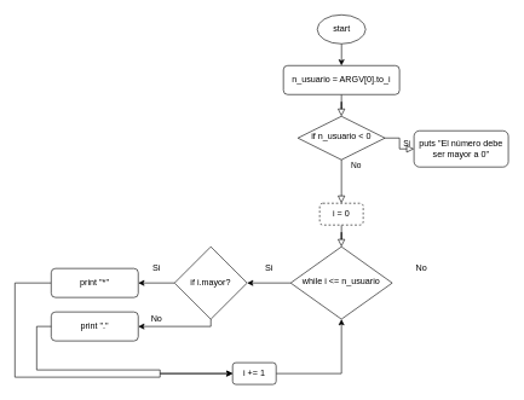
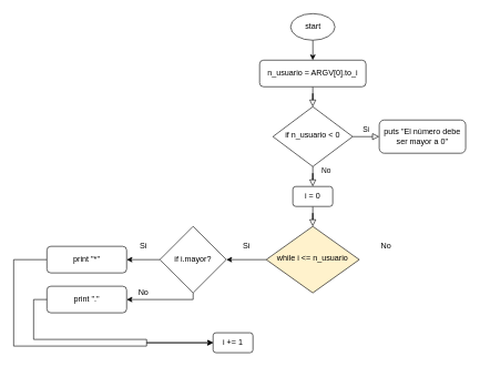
  <mxCell id="0" />
  <mxCell id="1" parent="0" />
  <mxCell id="2" value="" style="rounded=0;html=1;jettySize=auto;orthogonalLoop=1;fontSize=11;endArrow=block;endFill=0;endSize=8;strokeWidth=1;shadow=0;labelBackgroundColor=none;edgeStyle=orthogonalEdgeStyle;" parent="1" source="3" target="6" edge="1"><mxGeometry relative="1" as="geometry" /></mxCell>
  <mxCell id="3" value="&lt;p&gt;n_usuario = ARGV[0].to_i&lt;/p&gt;" style="rounded=1;whiteSpace=wrap;html=1;fontSize=12;glass=0;strokeWidth=1;shadow=0;fillColor=#FFFFFF;" parent="1" vertex="1"><mxGeometry x="390" y="90" width="160" height="40" as="geometry" /></mxCell>
  <mxCell id="4" value="" style="rounded=0;html=1;jettySize=auto;orthogonalLoop=1;fontSize=11;endArrow=block;endFill=0;endSize=8;strokeWidth=1;shadow=0;labelBackgroundColor=none;edgeStyle=orthogonalEdgeStyle;" parent="1" source="22" target="9" edge="1"><mxGeometry x="0.6" y="80" relative="1" as="geometry"><mxPoint as="offset" /></mxGeometry></mxCell>
  <mxCell id="5" value="Si" style="edgeStyle=orthogonalEdgeStyle;rounded=0;html=1;jettySize=auto;orthogonalLoop=1;fontSize=11;endArrow=block;endFill=0;endSize=8;strokeWidth=1;shadow=0;labelBackgroundColor=none;" parent="1" source="6" target="7" edge="1"><mxGeometry y="10" relative="1" as="geometry"><mxPoint as="offset" /></mxGeometry></mxCell>
- <mxCell id="6" value="&lt;p&gt;if n_usuario &amp;lt; 0&lt;/p&gt;" style="rhombus;whiteSpace=wrap;html=1;shadow=0;fontFamily=Helvetica;fontSize=12;align=center;strokeWidth=1;spacing=6;spacingTop=-4;" parent="1" vertex="1"><mxGeometry x="410" y="160" width="120" height="60" as="geometry" /></mxCell>
+ <mxCell id="6" value="&lt;p&gt;if n_usuario &amp;lt; 0&lt;/p&gt;" style="rhombus;whiteSpace=wrap;html=1;shadow=0;fontFamily=Helvetica;fontSize=12;align=center;strokeWidth=1;spacing=6;spacingTop=-4;" parent="1" vertex="1"><mxGeometry x="410" y="160" width="120" height="90" as="geometry" /></mxCell>
  <mxCell id="7" value="&lt;p&gt;puts &quot;El número debe ser mayor a 0&quot;&lt;/p&gt;" style="rounded=1;whiteSpace=wrap;html=1;fontSize=12;glass=0;strokeWidth=1;shadow=0;" parent="1" vertex="1"><mxGeometry x="570" y="180" width="130" height="50" as="geometry" /></mxCell>
  <mxCell id="8" style="edgeStyle=orthogonalEdgeStyle;rounded=0;orthogonalLoop=1;jettySize=auto;html=1;entryX=1;entryY=0.5;entryDx=0;entryDy=0;entryPerimeter=0;exitX=0;exitY=0.5;exitDx=0;exitDy=0;" edge="1" parent="1" source="9" target="16"><mxGeometry relative="1" as="geometry"><Array as="points" /></mxGeometry></mxCell>
- <mxCell id="9" value="&lt;p&gt;while i &amp;lt;= n_usuario&lt;/p&gt;" style="rhombus;whiteSpace=wrap;html=1;shadow=0;fontFamily=Helvetica;fontSize=12;align=center;strokeWidth=1;spacing=6;spacingTop=-4;" parent="1" vertex="1"><mxGeometry x="400" y="340" width="140" height="100" as="geometry" /></mxCell>
+ <mxCell id="9" value="&lt;p&gt;while i &amp;lt;= n_usuario&lt;/p&gt;" style="rhombus;whiteSpace=wrap;html=1;shadow=0;fontFamily=Helvetica;fontSize=12;align=center;strokeWidth=1;spacing=6;spacingTop=-4;fillColor=#fff2cc;" parent="1" vertex="1"><mxGeometry x="400" y="340" width="140" height="100" as="geometry" /></mxCell>
  <mxCell id="10" style="edgeStyle=orthogonalEdgeStyle;rounded=0;orthogonalLoop=1;jettySize=auto;html=1;exitX=0;exitY=0.5;exitDx=0;exitDy=0;entryX=0;entryY=0.5;entryDx=0;entryDy=0;" edge="1" parent="1" source="11" target="25"><mxGeometry relative="1" as="geometry"><mxPoint y="520" as="targetPoint" x="250" /><Array as="points"><mxPoint x="20" y="390" /><mxPoint x="20" y="520" /><mxPoint x="220" y="520" /></Array></mxGeometry></mxCell>
  <mxCell id="11" value="&lt;p&gt;print &quot;*&quot;&lt;/p&gt;" style="rounded=1;whiteSpace=wrap;html=1;fontSize=12;glass=0;strokeWidth=1;shadow=0;" parent="1" vertex="1"><mxGeometry x="70" y="370" width="120" height="40" as="geometry" /></mxCell>
  <mxCell id="12" style="edgeStyle=orthogonalEdgeStyle;rounded=0;orthogonalLoop=1;jettySize=auto;html=1;" edge="1" parent="1" source="13" target="3"><mxGeometry relative="1" as="geometry" /></mxCell>
  <mxCell id="13" value="start" style="strokeWidth=1;html=1;shape=mxgraph.flowchart.start_1;whiteSpace=wrap;" vertex="1" parent="1"><mxGeometry x="436.66" y="20" width="66.67" height="40" as="geometry" /></mxCell>
  <mxCell id="14" style="edgeStyle=orthogonalEdgeStyle;rounded=0;orthogonalLoop=1;jettySize=auto;html=1;" edge="1" parent="1" source="16" target="11"><mxGeometry relative="1" as="geometry"><mxPoint x="280" y="540" as="targetPoint" /></mxGeometry></mxCell>
  <mxCell id="15" style="edgeStyle=orthogonalEdgeStyle;rounded=0;orthogonalLoop=1;jettySize=auto;html=1;exitX=0.5;exitY=1;exitDx=0;exitDy=0;exitPerimeter=0;" edge="1" parent="1" source="16" target="18"><mxGeometry relative="1" as="geometry"><Array as="points"><mxPoint x="290" y="450" /></Array></mxGeometry></mxCell>
  <mxCell id="16" value="&lt;p&gt;if i.mayor?&lt;/p&gt;" style="strokeWidth=1;html=1;shape=mxgraph.flowchart.decision;whiteSpace=wrap;fillColor=#FFFFFF;" vertex="1" parent="1"><mxGeometry x="240" y="340" width="100" height="100" as="geometry" /></mxCell>
  <mxCell id="17" value="Si" style="text;html=1;align=center;verticalAlign=middle;resizable=0;points=[];autosize=1;" vertex="1" parent="1"><mxGeometry x="200" y="360" width="30" height="20" as="geometry" /></mxCell>
  <mxCell id="18" value="&lt;p&gt;print &quot;.&quot;&lt;/p&gt;" style="rounded=1;whiteSpace=wrap;html=1;fontSize=12;glass=0;strokeWidth=1;shadow=0;" vertex="1" parent="1"><mxGeometry x="70" y="430" width="120" height="40" as="geometry" /></mxCell>
  <mxCell id="19" value="No" style="text;html=1;align=center;verticalAlign=middle;resizable=0;points=[];autosize=1;" vertex="1" parent="1"><mxGeometry x="200" y="430" width="30" height="20" as="geometry" /></mxCell>
  <mxCell id="20" value="Si" style="text;html=1;align=center;verticalAlign=middle;resizable=0;points=[];autosize=1;" vertex="1" parent="1"><mxGeometry x="355" y="360" width="30" height="20" as="geometry" /></mxCell>
  <mxCell id="21" value="No" style="text;html=1;align=center;verticalAlign=middle;resizable=0;points=[];autosize=1;" vertex="1" parent="1"><mxGeometry x="565" y="360" width="30" height="20" as="geometry" /></mxCell>
- <mxCell id="22" value="&lt;p&gt;i = 0&lt;/p&gt;" style="rounded=1;whiteSpace=wrap;html=1;fontSize=12;glass=0;strokeWidth=1;shadow=0;dashed=1;" vertex="1" parent="1"><mxGeometry x="440" y="280" width="60" height="30" as="geometry" /></mxCell>
+ <mxCell id="22" value="&lt;p&gt;i = 0&lt;/p&gt;" style="rounded=1;whiteSpace=wrap;html=1;fontSize=12;glass=0;strokeWidth=1;shadow=0;" vertex="1" parent="1"><mxGeometry x="440" y="280" width="60" height="30" as="geometry" /></mxCell>
  <mxCell id="23" value="No" style="rounded=0;html=1;jettySize=auto;orthogonalLoop=1;fontSize=11;endArrow=block;endFill=0;endSize=8;strokeWidth=1;shadow=0;labelBackgroundColor=none;edgeStyle=orthogonalEdgeStyle;" edge="1" parent="1" source="6" target="22"><mxGeometry x="-0.778" y="20" relative="1" as="geometry"><mxPoint as="offset" /><mxPoint x="470" y="250" as="sourcePoint" /><mxPoint x="470" y="340" as="targetPoint" /></mxGeometry></mxCell>
- <mxCell id="24" style="edgeStyle=orthogonalEdgeStyle;rounded=0;orthogonalLoop=1;jettySize=auto;html=1;entryX=0.5;entryY=1;entryDx=0;entryDy=0;" edge="1" parent="1" source="25" target="9"><mxGeometry relative="1" as="geometry" /></mxCell>
  <mxCell id="25" value="&lt;p&gt;i += 1&lt;/p&gt;" style="rounded=1;whiteSpace=wrap;html=1;fontSize=12;glass=0;strokeWidth=1;shadow=0;" vertex="1" parent="1"><mxGeometry x="320" y="500" width="60" height="30" as="geometry" /></mxCell>
  <mxCell id="26" style="edgeStyle=orthogonalEdgeStyle;rounded=0;orthogonalLoop=1;jettySize=auto;html=1;entryX=0;entryY=0.5;entryDx=0;entryDy=0;exitX=0;exitY=0.5;exitDx=0;exitDy=0;" edge="1" parent="1" source="18" target="25"><mxGeometry relative="1" as="geometry"><mxPoint x="70" y="450" as="sourcePoint" /><mxPoint x="470" y="440" as="targetPoint" /><Array as="points"><mxPoint x="50" y="450" /><mxPoint x="50" y="510" /><mxPoint x="220" y="510" /></Array></mxGeometry></mxCell>
